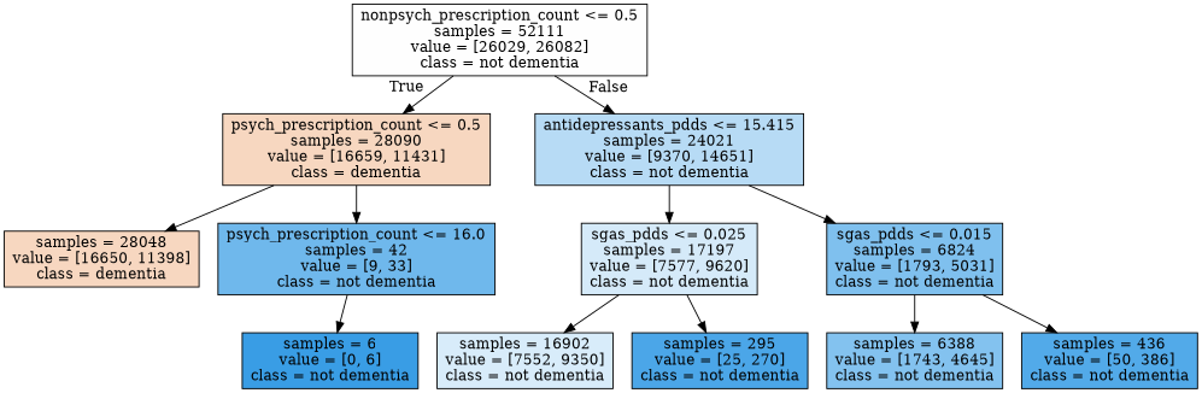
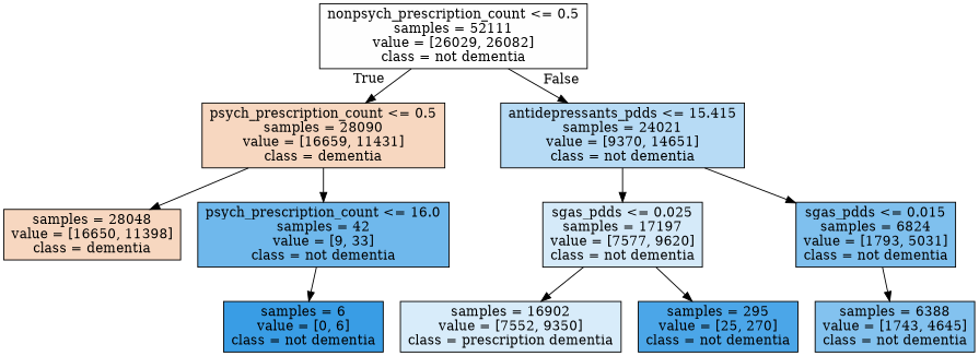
  digraph {
    node [color=black fillcolor="#e5813950" shape=box style=filled]
    n1 [fillcolor="#399de501" label="nonpsych_prescription_count <= 0.5\nsamples = 52111\nvalue = [26029, 26082]\nclass = not dementia"]
    n2 [label="psych_prescription_count <= 0.5\nsamples = 28090\nvalue = [16659, 11431]\nclass = dementia"]
    n3 [fillcolor="#399de55c" label="antidepressants_pdds <= 15.415\nsamples = 24021\nvalue = [9370, 14651]\nclass = not dementia"]
    n4 [label="samples = 28048\nvalue = [16650, 11398]\nclass = dementia"]
    n5 [fillcolor="#399de5b9" label="psych_prescription_count <= 16.0\nsamples = 42\nvalue = [9, 33]\nclass = not dementia"]
    n6 [fillcolor="#399de536" label="sgas_pdds <= 0.025\nsamples = 17197\nvalue = [7577, 9620]\nclass = not dementia"]
    n7 [fillcolor="#399de5a4" label="sgas_pdds <= 0.015\nsamples = 6824\nvalue = [1793, 5031]\nclass = not dementia"]
    n8 [fillcolor="#399de5ff" label="samples = 6\nvalue = [0, 6]\nclass = not dementia"]
-   n9 [fillcolor="#399de531" label="samples = 16902\nvalue = [7552, 9350]\nclass = not dementia"]
+   n9 [fillcolor="#399de531" label="samples = 16902\nvalue = [7552, 9350]\nclass = prescription dementia"]
    n10 [fillcolor="#399de5e7" label="samples = 295\nvalue = [25, 270]\nclass = not dementia"]
    n11 [fillcolor="#399de59f" label="samples = 6388\nvalue = [1743, 4645]\nclass = not dementia"]
-   n12 [fillcolor="#399de5de" label="samples = 436\nvalue = [50, 386]\nclass = not dementia"]
    n1 -> n2 [headlabel=True labelangle=45 labeldistance=2.5]
    n1 -> n3 [headlabel=False labelangle=-45 labeldistance=2.5]
    n2 -> n4
    n2 -> n5
    n3 -> n6
    n3 -> n7
    n5 -> n8
    n6 -> n9
    n6 -> n10
    n7 -> n11
-   n7 -> n12
  }
